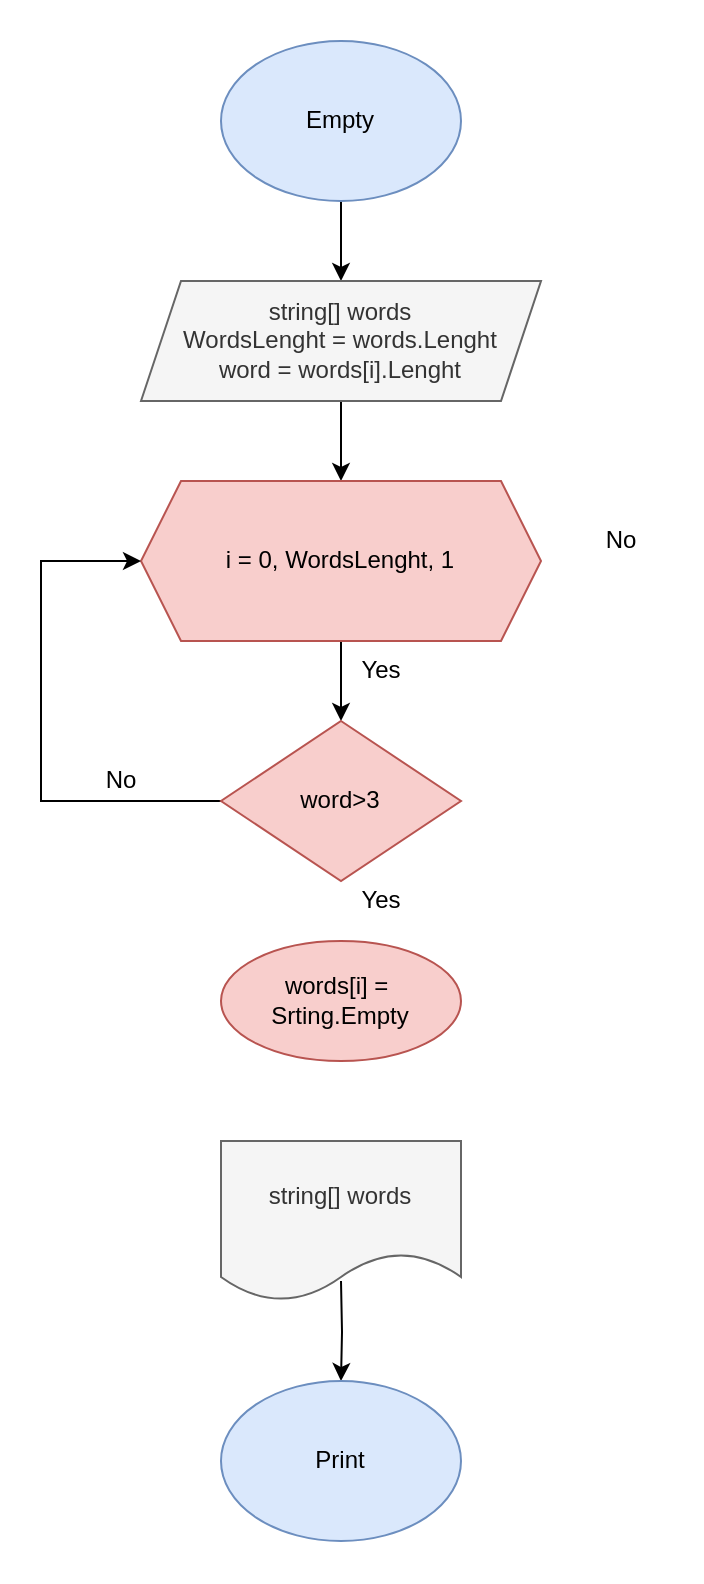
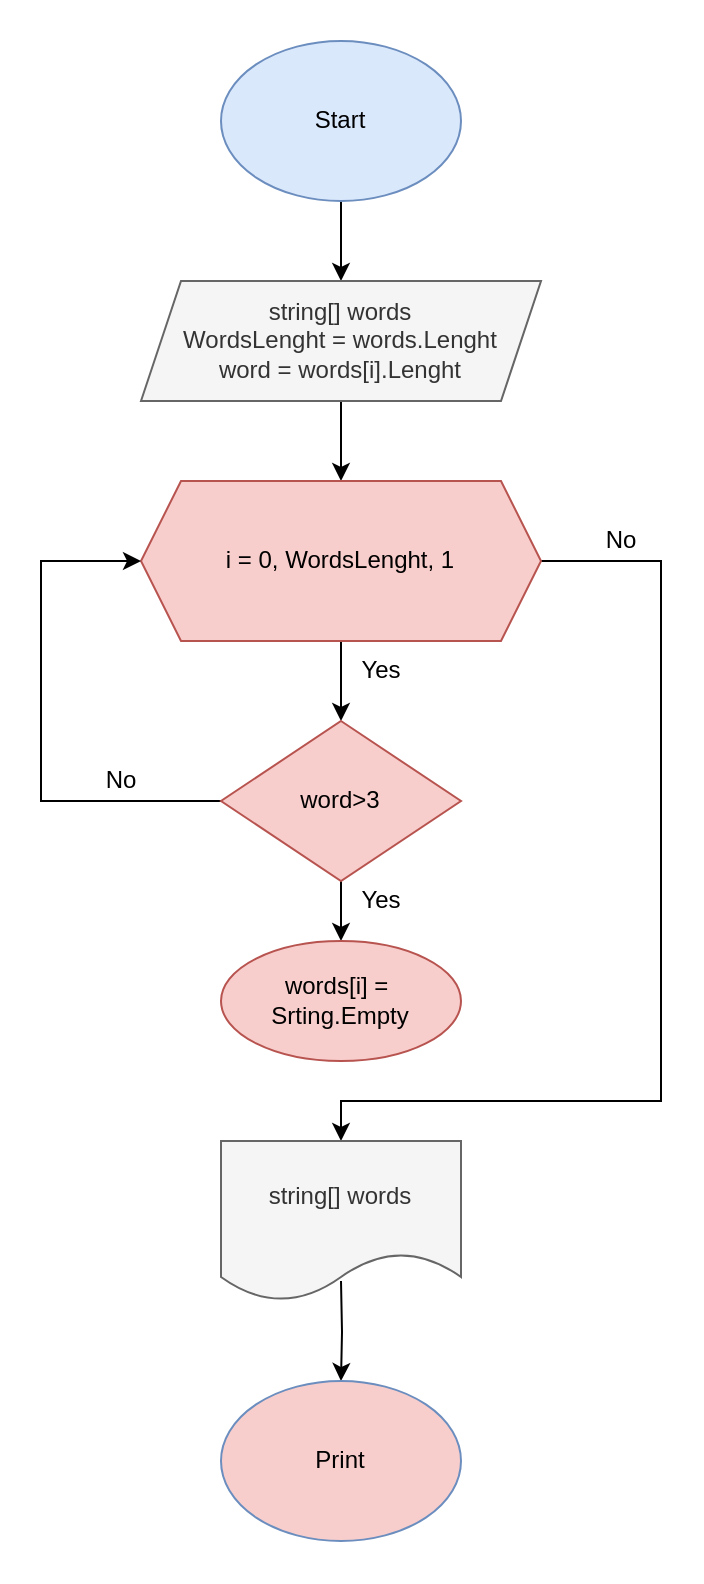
  <mxCell id="0" />
  <mxCell id="1" parent="0" />
  <mxCell id="2" value="" style="edgeStyle=orthogonalEdgeStyle;rounded=0;orthogonalLoop=1;jettySize=auto;html=1;" edge="1" parent="1" source="3" target="5"><mxGeometry relative="1" as="geometry" /></mxCell>
- <mxCell id="3" value="Empty" style="ellipse;whiteSpace=wrap;html=1;fillColor=#dae8fc;strokeColor=#6c8ebf;" vertex="1" parent="1"><mxGeometry x="110" y="20" width="120" height="80" as="geometry" /></mxCell>
+ <mxCell id="3" value="Start" style="ellipse;whiteSpace=wrap;html=1;fillColor=#dae8fc;strokeColor=#6c8ebf;" vertex="1" parent="1"><mxGeometry x="110" y="20" width="120" height="80" as="geometry" /></mxCell>
  <mxCell id="4" style="edgeStyle=orthogonalEdgeStyle;rounded=0;orthogonalLoop=1;jettySize=auto;html=1;entryX=0.5;entryY=0;entryDx=0;entryDy=0;" edge="1" parent="1" source="5" target="8"><mxGeometry relative="1" as="geometry" /></mxCell>
  <mxCell id="5" value="string[] words&lt;br&gt;WordsLenght = words.Lenght&lt;br&gt;word = words[i].Lenght" style="shape=parallelogram;perimeter=parallelogramPerimeter;whiteSpace=wrap;html=1;fixedSize=1;fillColor=#f5f5f5;fontColor=#333333;strokeColor=#666666;" vertex="1" parent="1"><mxGeometry x="70" y="140" width="200" height="60" as="geometry" /></mxCell>
  <mxCell id="6" style="edgeStyle=orthogonalEdgeStyle;rounded=0;orthogonalLoop=1;jettySize=auto;html=1;entryX=0.5;entryY=0;entryDx=0;entryDy=0;" edge="1" parent="1" source="8" target="11"><mxGeometry relative="1" as="geometry" /></mxCell>
+ <mxCell id="7" style="edgeStyle=orthogonalEdgeStyle;rounded=0;orthogonalLoop=1;jettySize=auto;html=1;entryX=0.5;entryY=0;entryDx=0;entryDy=0;" edge="1" parent="1" source="8" target="14"><mxGeometry relative="1" as="geometry"><mxPoint x="320" y="550" as="targetPoint" /><Array as="points"><mxPoint x="330" y="280" /><mxPoint x="330" y="550" /><mxPoint x="170" y="550" /></Array></mxGeometry></mxCell>
  <mxCell id="8" value="i = 0, WordsLenght, 1" style="shape=hexagon;perimeter=hexagonPerimeter2;whiteSpace=wrap;html=1;fixedSize=1;fillColor=#f8cecc;strokeColor=#b85450;" vertex="1" parent="1"><mxGeometry x="70" y="240" width="200" height="80" as="geometry" /></mxCell>
+ <mxCell id="9" style="edgeStyle=orthogonalEdgeStyle;rounded=0;orthogonalLoop=1;jettySize=auto;html=1;entryX=0.5;entryY=0;entryDx=0;entryDy=0;" edge="1" parent="1" source="11" target="12"><mxGeometry relative="1" as="geometry" /></mxCell>
  <mxCell id="10" style="edgeStyle=orthogonalEdgeStyle;rounded=0;orthogonalLoop=1;jettySize=auto;html=1;entryX=0;entryY=0.5;entryDx=0;entryDy=0;" edge="1" parent="1" source="11" target="8"><mxGeometry relative="1" as="geometry"><mxPoint x="20" y="280" as="targetPoint" /><Array as="points"><mxPoint x="20" y="400" /><mxPoint x="20" y="280" /></Array></mxGeometry></mxCell>
  <mxCell id="11" value="word&amp;gt;3" style="rhombus;whiteSpace=wrap;html=1;fillColor=#f8cecc;strokeColor=#b85450;" vertex="1" parent="1"><mxGeometry x="110" y="360" width="120" height="80" as="geometry" /></mxCell>
  <mxCell id="12" value="words[i] =&amp;nbsp;&lt;br&gt;Srting.Empty" style="ellipse;whiteSpace=wrap;html=1;fillColor=#f8cecc;strokeColor=#b85450;" vertex="1" parent="1"><mxGeometry x="110" y="470" width="120" height="60" as="geometry" /></mxCell>
  <mxCell id="13" style="edgeStyle=orthogonalEdgeStyle;rounded=0;orthogonalLoop=1;jettySize=auto;html=1;entryX=0.5;entryY=0;entryDx=0;entryDy=0;" edge="1" parent="1" target="15"><mxGeometry relative="1" as="geometry"><mxPoint x="170" y="640" as="sourcePoint" /></mxGeometry></mxCell>
  <mxCell id="14" value="string[] words" style="shape=document;whiteSpace=wrap;html=1;boundedLbl=1;fillColor=#f5f5f5;fontColor=#333333;strokeColor=#666666;" vertex="1" parent="1"><mxGeometry x="110" y="570" width="120" height="80" as="geometry" /></mxCell>
- <mxCell id="15" value="Print" style="ellipse;whiteSpace=wrap;html=1;fillColor=#dae8fc;strokeColor=#6c8ebf;" vertex="1" parent="1"><mxGeometry x="110" y="690" width="120" height="80" as="geometry" /></mxCell>
+ <mxCell id="15" value="Print" style="ellipse;whiteSpace=wrap;html=1;fillColor=#f8cecc;strokeColor=#6c8ebf;" vertex="1" parent="1"><mxGeometry x="110" y="690" width="120" height="80" as="geometry" /></mxCell>
  <mxCell id="16" value="Yes" style="text;html=1;align=center;verticalAlign=middle;resizable=0;points=[];autosize=1;strokeColor=none;fillColor=none;" vertex="1" parent="1"><mxGeometry x="170" y="320" width="40" height="30" as="geometry" /></mxCell>
  <mxCell id="17" value="No" style="text;html=1;align=center;verticalAlign=middle;resizable=0;points=[];autosize=1;strokeColor=none;fillColor=none;" vertex="1" parent="1"><mxGeometry x="290" y="255" width="40" height="30" as="geometry" /></mxCell>
  <mxCell id="18" value="No" style="text;html=1;align=center;verticalAlign=middle;resizable=0;points=[];autosize=1;strokeColor=none;fillColor=none;" vertex="1" parent="1"><mxGeometry x="40" y="375" width="40" height="30" as="geometry" /></mxCell>
  <mxCell id="19" value="Yes" style="text;html=1;align=center;verticalAlign=middle;resizable=0;points=[];autosize=1;strokeColor=none;fillColor=none;" vertex="1" parent="1"><mxGeometry x="170" y="435" width="40" height="30" as="geometry" /></mxCell>
